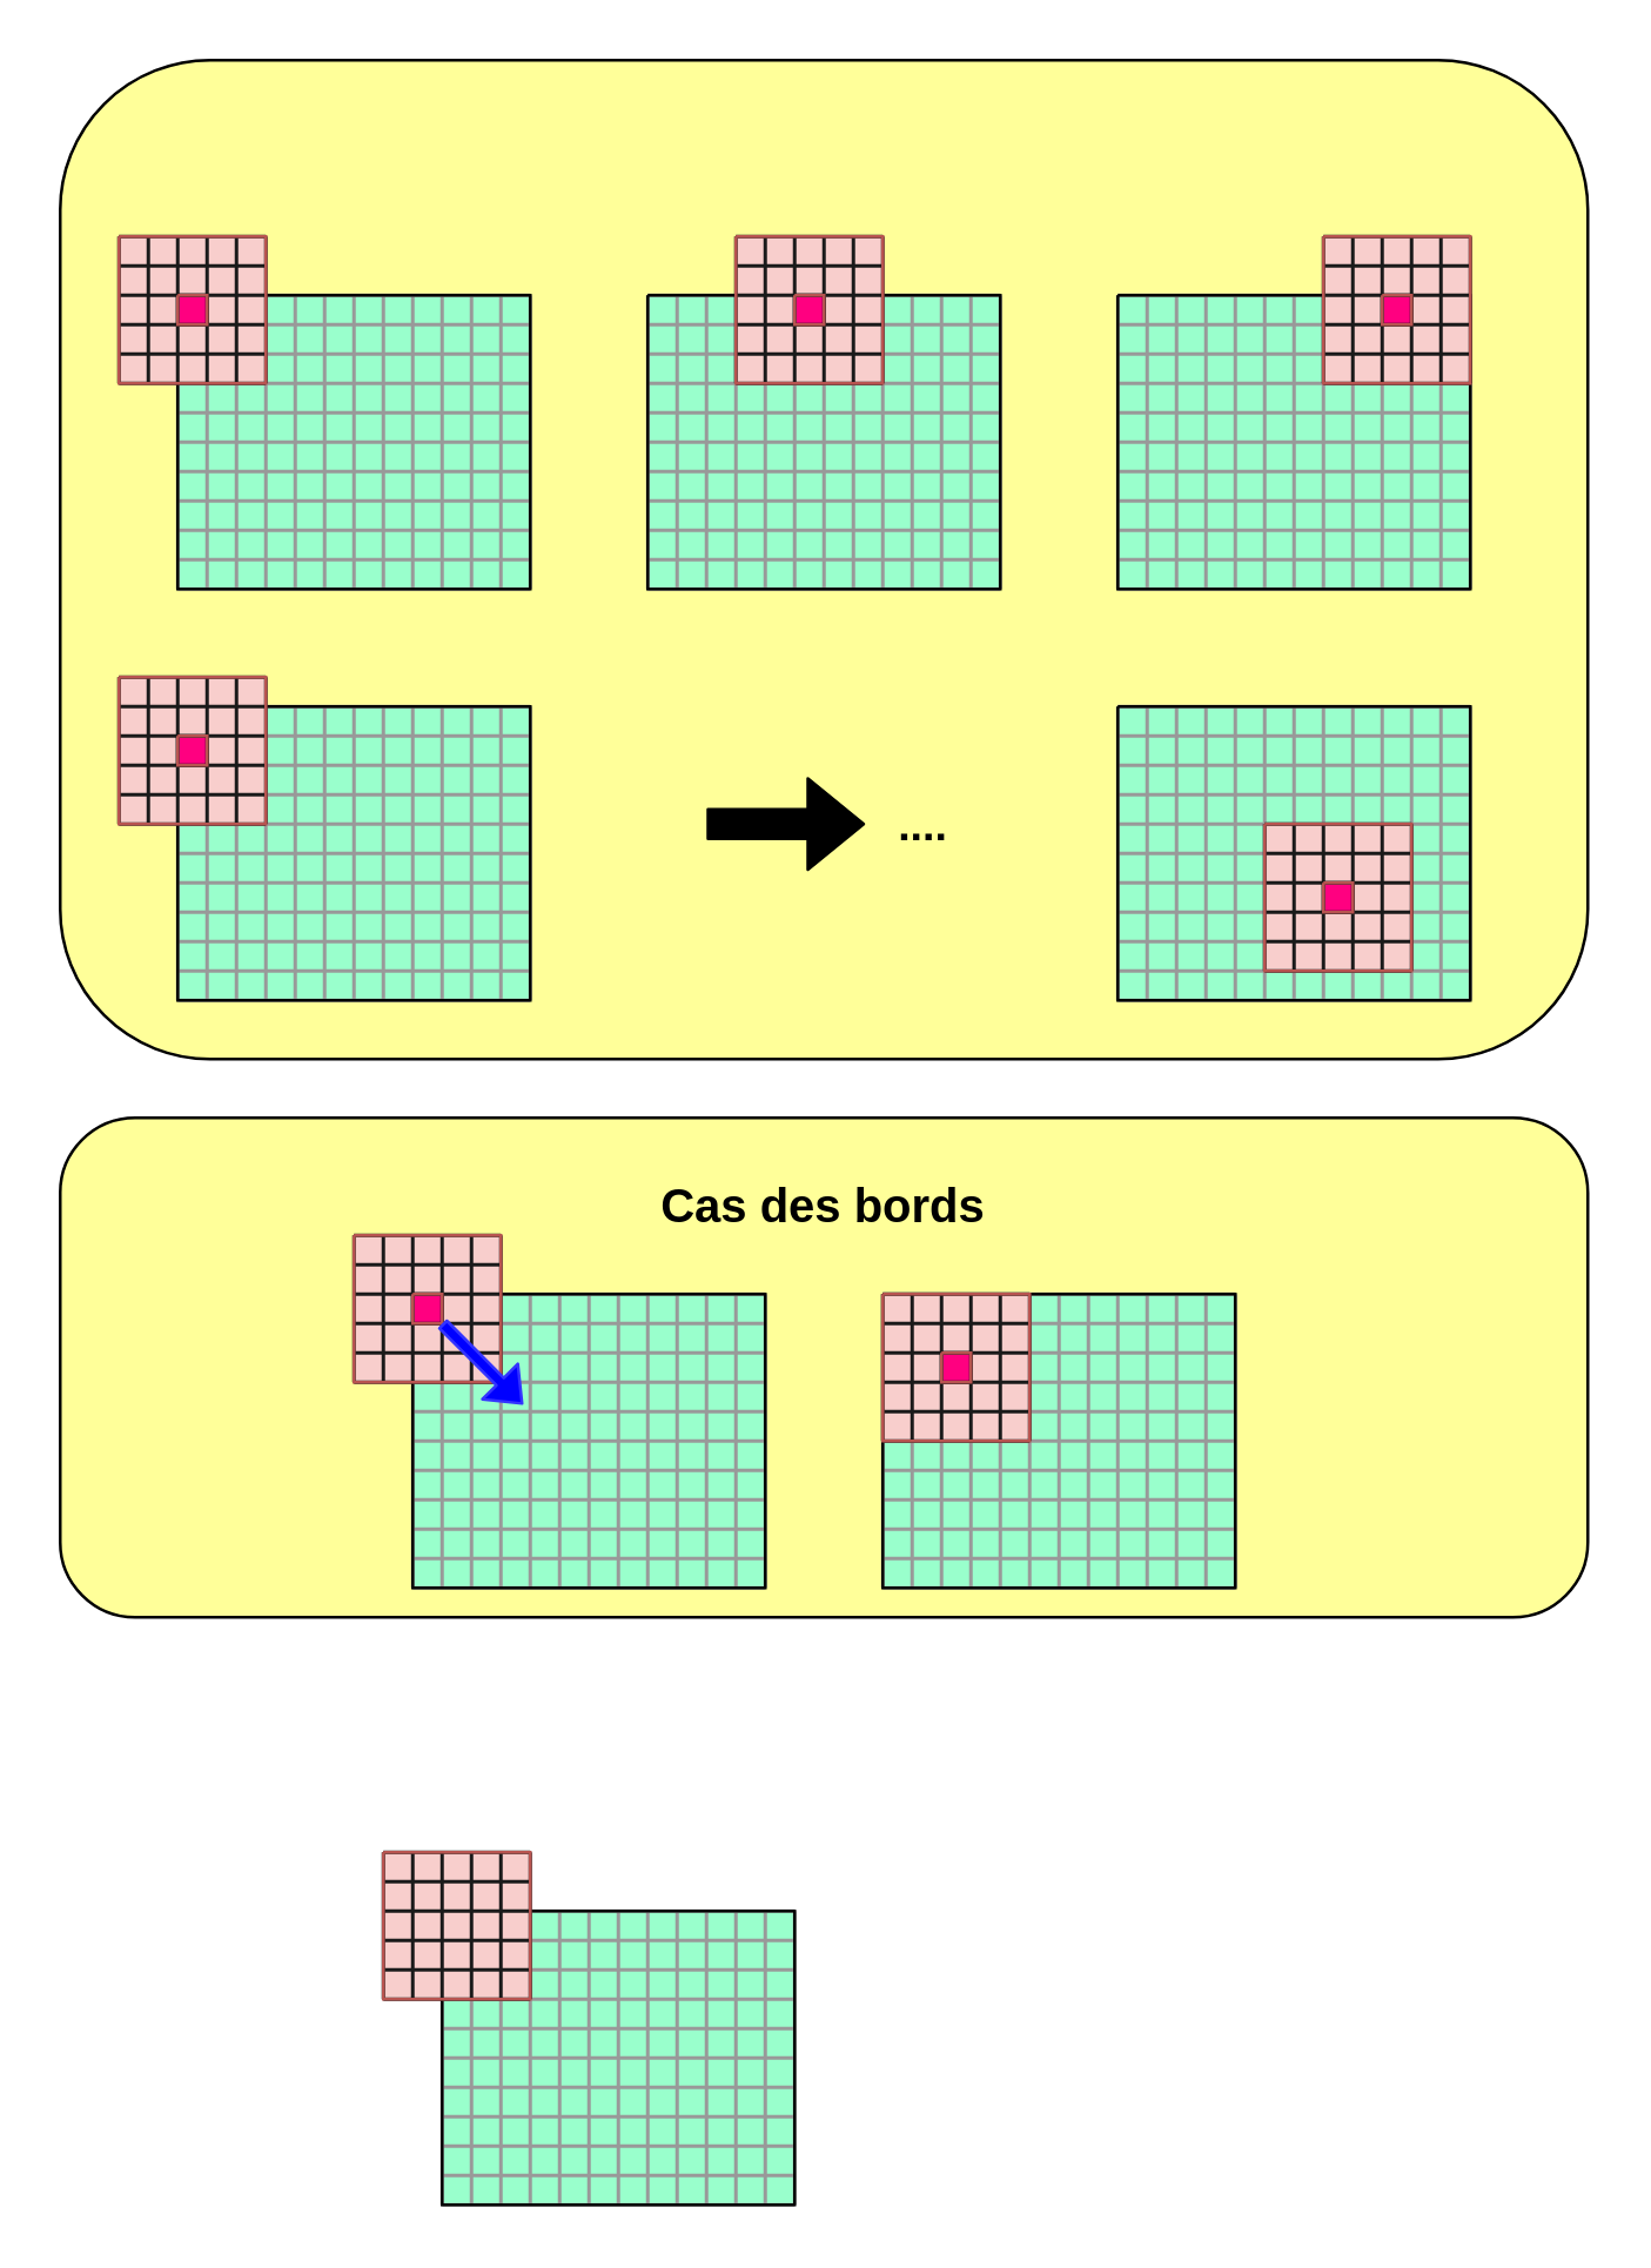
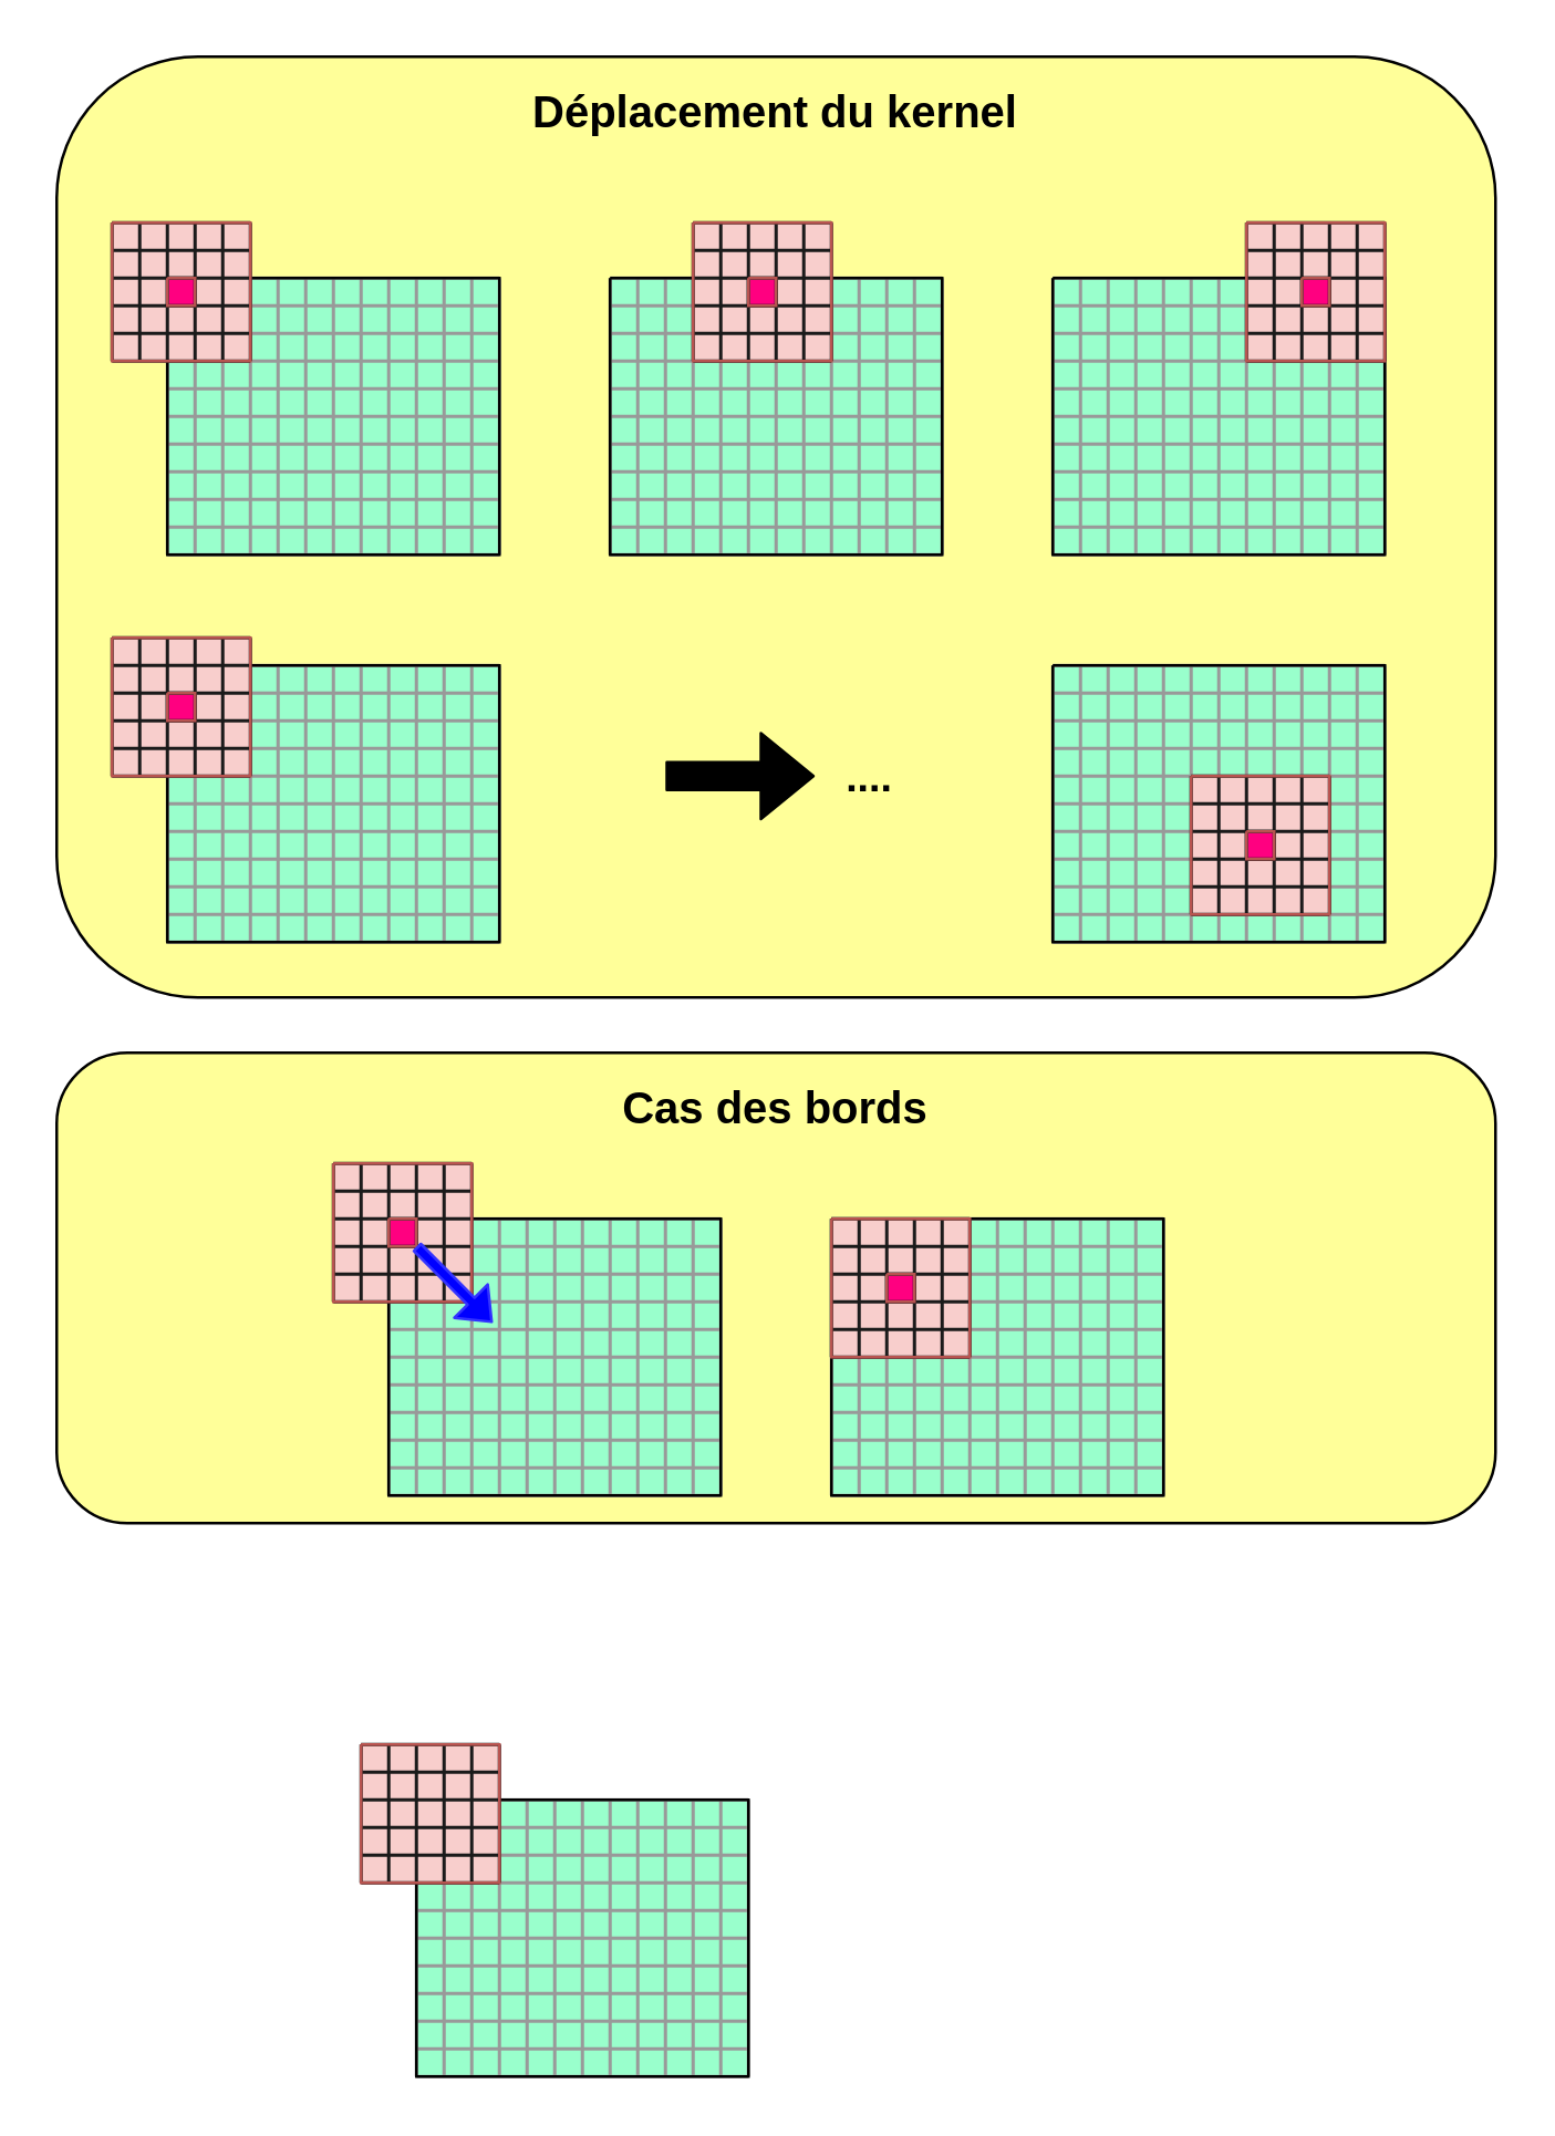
  <mxCell id="0" />
  <mxCell id="1" parent="0" />
  <mxCell id="2" value="" style="rounded=1;whiteSpace=wrap;html=1;strokeWidth=1;fillColor=#FFFF99;" parent="1" vertex="1"><mxGeometry x="20" y="20" width="520" height="340" as="geometry" /></mxCell>
  <mxCell id="3" value="" style="rounded=1;whiteSpace=wrap;html=1;strokeWidth=1;fillColor=#FFFF99;" parent="1" vertex="1"><mxGeometry x="20" y="380" width="520" height="170" as="geometry" /></mxCell>
  <mxCell id="4" value="" style="verticalLabelPosition=bottom;verticalAlign=top;html=1;shape=mxgraph.basic.patternFillRect;fillStyle=grid;step=10;fillStrokeWidth=1.2;fillStrokeColor=#999999;strokeWidth=1;fillColor=#99FFCC;" parent="1" vertex="1"><mxGeometry x="60" y="100" width="120" height="100" as="geometry" /></mxCell>
  <mxCell id="5" value="" style="verticalLabelPosition=bottom;verticalAlign=top;html=1;shape=mxgraph.basic.patternFillRect;fillStyle=grid;step=10;fillStrokeWidth=1.2;fillStrokeColor=#1A1A1A;fillColor=#f8cecc;strokeColor=#b85450;" parent="1" vertex="1"><mxGeometry x="40" y="80" width="50" height="50" as="geometry" /></mxCell>
  <mxCell id="6" value="" style="verticalLabelPosition=bottom;verticalAlign=top;html=1;shape=mxgraph.basic.patternFillRect;fillStyle=grid;step=10;fillStrokeWidth=1.2;fillStrokeColor=#999999;strokeWidth=1;fillColor=#99FFCC;" parent="1" vertex="1"><mxGeometry x="220" y="100" width="120" height="100" as="geometry" /></mxCell>
  <mxCell id="7" value="" style="verticalLabelPosition=bottom;verticalAlign=top;html=1;shape=mxgraph.basic.patternFillRect;fillStyle=grid;step=10;fillStrokeWidth=1.2;fillStrokeColor=#1A1A1A;fillColor=#f8cecc;strokeColor=#b85450;" parent="1" vertex="1"><mxGeometry x="250" y="80" width="50" height="50" as="geometry" /></mxCell>
  <mxCell id="8" value="" style="verticalLabelPosition=bottom;verticalAlign=top;html=1;shape=mxgraph.basic.patternFillRect;fillStyle=grid;step=10;fillStrokeWidth=1.2;fillStrokeColor=#1A1A1A;strokeColor=#b85450;fillColor=#FF0080;" parent="1" vertex="1"><mxGeometry x="60" y="100" width="10" height="10" as="geometry" /></mxCell>
  <mxCell id="9" value="" style="verticalLabelPosition=bottom;verticalAlign=top;html=1;shape=mxgraph.basic.patternFillRect;fillStyle=grid;step=10;fillStrokeWidth=1.2;fillStrokeColor=#1A1A1A;strokeColor=#b85450;fillColor=#FF0080;" parent="1" vertex="1"><mxGeometry x="270" y="100" width="10" height="10" as="geometry" /></mxCell>
+ <mxCell id="10" value="&lt;b&gt;&lt;font style=&quot;font-size: 16px&quot;&gt;Déplacement du kernel&lt;/font&gt;&lt;/b&gt;" style="text;html=1;strokeColor=none;fillColor=none;align=center;verticalAlign=middle;whiteSpace=wrap;rounded=0;" parent="1" vertex="1"><mxGeometry x="185" y="30" width="190" height="20" as="geometry" /></mxCell>
  <mxCell id="11" value="" style="verticalLabelPosition=bottom;verticalAlign=top;html=1;shape=mxgraph.basic.patternFillRect;fillStyle=grid;step=10;fillStrokeWidth=1.2;fillStrokeColor=#999999;strokeWidth=1;fillColor=#99FFCC;" parent="1" vertex="1"><mxGeometry x="380" y="100" width="120" height="100" as="geometry" /></mxCell>
  <mxCell id="12" value="" style="verticalLabelPosition=bottom;verticalAlign=top;html=1;shape=mxgraph.basic.patternFillRect;fillStyle=grid;step=10;fillStrokeWidth=1.2;fillStrokeColor=#1A1A1A;fillColor=#f8cecc;strokeColor=#b85450;" parent="1" vertex="1"><mxGeometry x="450" y="80" width="50" height="50" as="geometry" /></mxCell>
  <mxCell id="13" value="" style="verticalLabelPosition=bottom;verticalAlign=top;html=1;shape=mxgraph.basic.patternFillRect;fillStyle=grid;step=10;fillStrokeWidth=1.2;fillStrokeColor=#1A1A1A;strokeColor=#b85450;fillColor=#FF0080;" parent="1" vertex="1"><mxGeometry x="470" y="100" width="10" height="10" as="geometry" /></mxCell>
  <mxCell id="14" value="" style="verticalLabelPosition=bottom;verticalAlign=top;html=1;shape=mxgraph.basic.patternFillRect;fillStyle=grid;step=10;fillStrokeWidth=1.2;fillStrokeColor=#999999;strokeWidth=1;fillColor=#99FFCC;" parent="1" vertex="1"><mxGeometry x="60" y="240" width="120" height="100" as="geometry" /></mxCell>
  <mxCell id="15" value="" style="verticalLabelPosition=bottom;verticalAlign=top;html=1;shape=mxgraph.basic.patternFillRect;fillStyle=grid;step=10;fillStrokeWidth=1.2;fillStrokeColor=#1A1A1A;fillColor=#f8cecc;strokeColor=#b85450;" parent="1" vertex="1"><mxGeometry x="40" y="230" width="50" height="50" as="geometry" /></mxCell>
  <mxCell id="16" value="" style="verticalLabelPosition=bottom;verticalAlign=top;html=1;shape=mxgraph.basic.patternFillRect;fillStyle=grid;step=10;fillStrokeWidth=1.2;fillStrokeColor=#1A1A1A;strokeColor=#b85450;fillColor=#FF0080;" parent="1" vertex="1"><mxGeometry x="60" y="250" width="10" height="10" as="geometry" /></mxCell>
  <mxCell id="17" value="" style="verticalLabelPosition=bottom;verticalAlign=top;html=1;shape=mxgraph.basic.patternFillRect;fillStyle=grid;step=10;fillStrokeWidth=1.2;fillStrokeColor=#999999;strokeWidth=1;fillColor=#99FFCC;" parent="1" vertex="1"><mxGeometry x="380" y="240" width="120" height="100" as="geometry" /></mxCell>
  <mxCell id="18" value="" style="verticalLabelPosition=bottom;verticalAlign=top;html=1;shape=mxgraph.basic.patternFillRect;fillStyle=grid;step=10;fillStrokeWidth=1.2;fillStrokeColor=#1A1A1A;fillColor=#f8cecc;strokeColor=#b85450;" parent="1" vertex="1"><mxGeometry x="430" y="280" width="50" height="50" as="geometry" /></mxCell>
  <mxCell id="19" value="" style="verticalLabelPosition=bottom;verticalAlign=top;html=1;shape=mxgraph.basic.patternFillRect;fillStyle=grid;step=10;fillStrokeWidth=1.2;fillStrokeColor=#1A1A1A;strokeColor=#b85450;fillColor=#FF0080;" parent="1" vertex="1"><mxGeometry x="450" y="300" width="10" height="10" as="geometry" /></mxCell>
  <mxCell id="20" value="" style="shape=flexArrow;endArrow=classic;html=1;fillColor=#000000;" parent="1" target="21" edge="1"><mxGeometry width="50" height="50" relative="1" as="geometry"><mxPoint x="240" y="280" as="sourcePoint" /><mxPoint x="320" y="280" as="targetPoint" /></mxGeometry></mxCell>
  <mxCell id="21" value="&lt;b&gt;&lt;font style=&quot;font-size: 15px&quot;&gt;....&lt;/font&gt;&lt;/b&gt;" style="text;html=1;strokeColor=none;fillColor=none;align=center;verticalAlign=middle;whiteSpace=wrap;rounded=0;" parent="1" vertex="1"><mxGeometry x="294" y="270" width="40" height="20" as="geometry" /></mxCell>
- <mxCell id="22" value="&lt;b&gt;&lt;font style=&quot;font-size: 16px&quot;&gt;Cas des bords&lt;/font&gt;&lt;/b&gt;" style="text;html=1;strokeColor=none;fillColor=none;align=center;verticalAlign=middle;whiteSpace=wrap;rounded=0;" parent="1" vertex="1"><mxGeometry x="185" y="400" width="190" height="20" as="geometry" /></mxCell>
+ <mxCell id="22" value="&lt;b&gt;&lt;font style=&quot;font-size: 16px&quot;&gt;Cas des bords&lt;/font&gt;&lt;/b&gt;" style="text;html=1;strokeColor=none;fillColor=none;align=center;verticalAlign=middle;whiteSpace=wrap;rounded=0;" parent="1" vertex="1"><mxGeometry x="185" y="390" width="190" height="20" as="geometry" /></mxCell>
  <mxCell id="23" value="" style="verticalLabelPosition=bottom;verticalAlign=top;html=1;shape=mxgraph.basic.patternFillRect;fillStyle=grid;step=10;fillStrokeWidth=1.2;fillStrokeColor=#999999;strokeWidth=1;fillColor=#99FFCC;" parent="1" vertex="1"><mxGeometry x="140" y="440" width="120" height="100" as="geometry" /></mxCell>
  <mxCell id="24" value="" style="verticalLabelPosition=bottom;verticalAlign=top;html=1;shape=mxgraph.basic.patternFillRect;fillStyle=grid;step=10;fillStrokeWidth=1.2;fillStrokeColor=#1A1A1A;fillColor=#f8cecc;strokeColor=#b85450;" parent="1" vertex="1"><mxGeometry x="120" y="420" width="50" height="50" as="geometry" /></mxCell>
  <mxCell id="25" value="" style="verticalLabelPosition=bottom;verticalAlign=top;html=1;shape=mxgraph.basic.patternFillRect;fillStyle=grid;step=10;fillStrokeWidth=1.2;fillStrokeColor=#1A1A1A;strokeColor=#b85450;fillColor=#FF0080;" parent="1" vertex="1"><mxGeometry x="140" y="440" width="10" height="10" as="geometry" /></mxCell>
  <mxCell id="26" value="" style="shape=flexArrow;endArrow=classic;html=1;strokeColor=#3333FF;fillColor=#0000FF;width=3.548;endSize=3.187;endWidth=12.492;entryX=0.313;entryY=0.376;entryDx=0;entryDy=0;entryPerimeter=0;" parent="1" target="23" edge="1"><mxGeometry width="50" height="50" relative="1" as="geometry"><mxPoint x="150" y="450" as="sourcePoint" /><mxPoint x="210" y="500" as="targetPoint" /></mxGeometry></mxCell>
  <mxCell id="27" value="" style="verticalLabelPosition=bottom;verticalAlign=top;html=1;shape=mxgraph.basic.patternFillRect;fillStyle=grid;step=10;fillStrokeWidth=1.2;fillStrokeColor=#999999;strokeWidth=1;fillColor=#99FFCC;" parent="1" vertex="1"><mxGeometry x="300" y="440" width="120" height="100" as="geometry" /></mxCell>
  <mxCell id="28" value="" style="verticalLabelPosition=bottom;verticalAlign=top;html=1;shape=mxgraph.basic.patternFillRect;fillStyle=grid;step=10;fillStrokeWidth=1.2;fillStrokeColor=#1A1A1A;fillColor=#f8cecc;strokeColor=#b85450;" parent="1" vertex="1"><mxGeometry x="300" y="440" width="50" height="50" as="geometry" /></mxCell>
  <mxCell id="29" value="" style="verticalLabelPosition=bottom;verticalAlign=top;html=1;shape=mxgraph.basic.patternFillRect;fillStyle=grid;step=10;fillStrokeWidth=1.2;fillStrokeColor=#1A1A1A;strokeColor=#b85450;fillColor=#FF0080;" parent="1" vertex="1"><mxGeometry x="320" y="460" width="10" height="10" as="geometry" /></mxCell>
  <mxCell id="30" value="" style="verticalLabelPosition=bottom;verticalAlign=top;html=1;shape=mxgraph.basic.patternFillRect;fillStyle=grid;step=10;fillStrokeWidth=1.2;fillStrokeColor=#999999;strokeWidth=1;fillColor=#99FFCC;" parent="1" vertex="1"><mxGeometry x="150" y="650" width="120" height="100" as="geometry" /></mxCell>
  <mxCell id="31" value="" style="verticalLabelPosition=bottom;verticalAlign=top;html=1;shape=mxgraph.basic.patternFillRect;fillStyle=grid;step=10;fillStrokeWidth=1.2;fillStrokeColor=#1A1A1A;fillColor=#f8cecc;strokeColor=#b85450;" parent="1" vertex="1"><mxGeometry x="130" y="630" width="50" height="50" as="geometry" /></mxCell>
